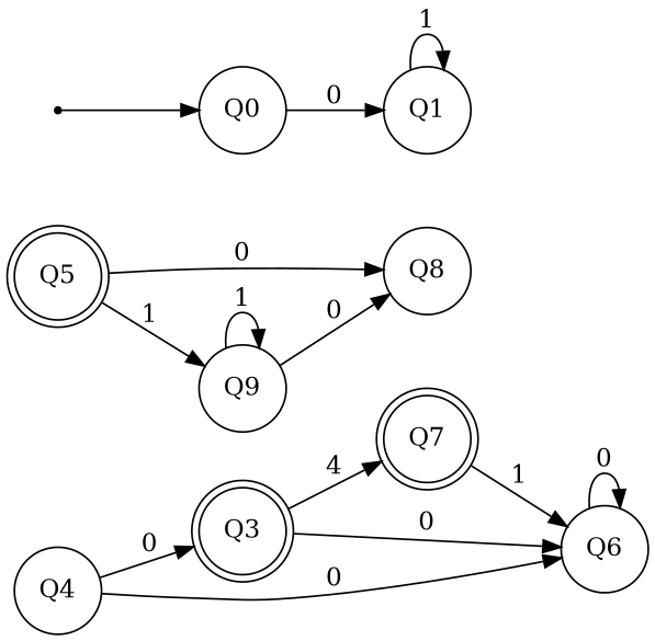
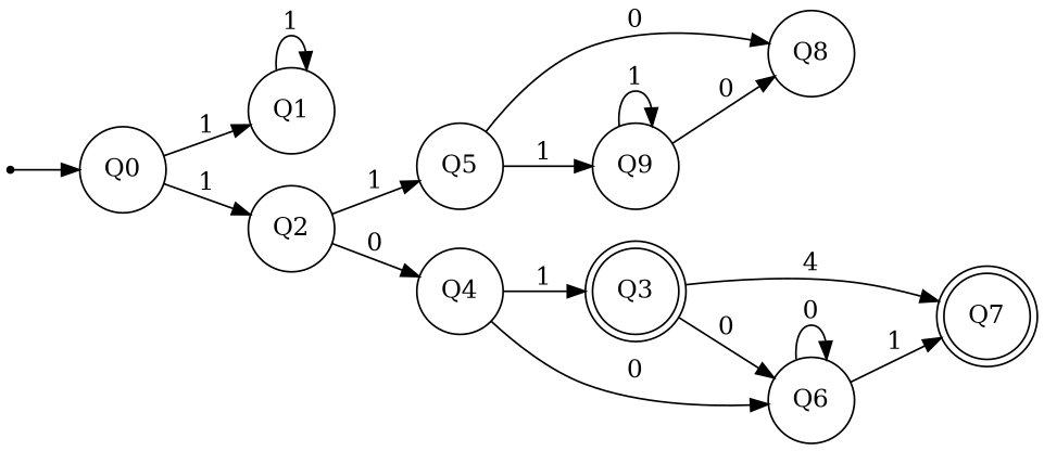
  digraph {
    rankdir=LR
    node [shape=circle]
    Q7 [shape=doublecircle]
    Q3 [shape=doublecircle]
    Q6
-   Q5 [shape=doublecircle]
+   Q5
    Q8
    Q9
    "" [shape=point]
    Q0
    Q1
+   Q2
    Q4
    Q3 -> Q7 [label=4]
    Q3 -> Q6 [label=0]
-   Q7 -> Q6 [label=1]
+   Q6 -> Q7 [label=1]
    Q6 -> Q6 [label=0]
    Q5 -> Q8 [label=0]
    Q5 -> Q9 [label=1]
    Q9 -> Q8 [label=0]
    Q9 -> Q9 [label=1]
    "" -> Q0
-   Q0 -> Q1 [label=0]
+   Q0 -> Q1 [label=1]
+   Q0 -> Q2 [label=1]
    Q1 -> Q1 [label=1]
-   Q4 -> Q3 [label=0]
+   Q2 -> Q5 [label=1]
+   Q2 -> Q4 [label=0]
+   Q4 -> Q3 [label=1]
    Q4 -> Q6 [label=0]
  }
